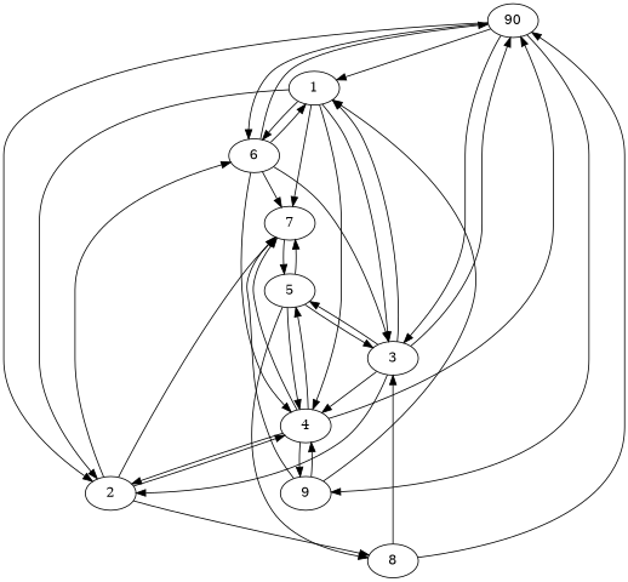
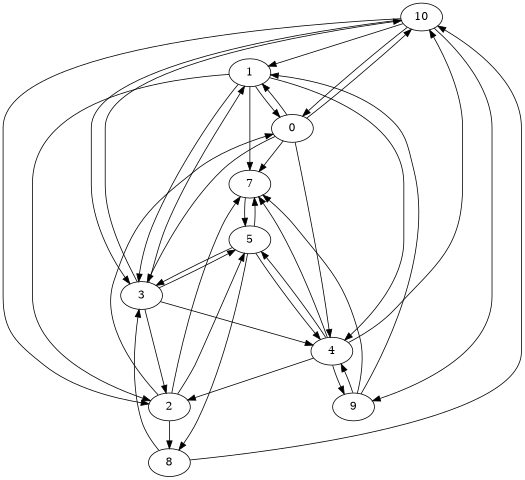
  digraph {
    edge [weight=1.0]
-   10 [label=90]
+   10
    1
    9
-   6
+   6 [label=0]
    2
    3
    4
    5
    7
    8
    10 -> 1 [weight=6.0]
    10 -> 9 [weight=7.0]
    10 -> 6
    10 -> 2
    10 -> 3 [weight=3.0]
    1 -> 6 [weight=4.0]
    1 -> 2 [weight=7.0]
    1 -> 3 [weight=8.0]
    1 -> 4 [weight=4.0]
    1 -> 7 [weight=7.0]
    9 -> 1 [weight=2.0]
    9 -> 4 [weight=2.0]
    9 -> 7 [weight=2.0]
    6 -> 10 [weight=5.0]
    6 -> 1 [weight=7.0]
    6 -> 3
    6 -> 4 [weight=4.0]
    6 -> 7 [weight=3.0]
    2 -> 6
-   2 -> 4 [weight=5.0]
+   2 -> 5 [weight=5.0]
    2 -> 7 [weight=5.0]
    2 -> 8 [weight=3.0]
    3 -> 10
    3 -> 1 [weight=4.0]
    3 -> 2 [weight=4.0]
    3 -> 4 [weight=9.0]
    3 -> 5 [weight=8.0]
    4 -> 10 [weight=7.0]
    4 -> 9 [weight=9.0]
    4 -> 2
    4 -> 5 [weight=6.0]
    4 -> 7 [weight=3.0]
    5 -> 3 [weight=9.0]
    5 -> 4 [weight=5.0]
    5 -> 7
    5 -> 8 [weight=5.0]
    7 -> 5 [weight=8.0]
    8 -> 10 [weight=3.0]
    8 -> 3 [weight=6.0]
  }
